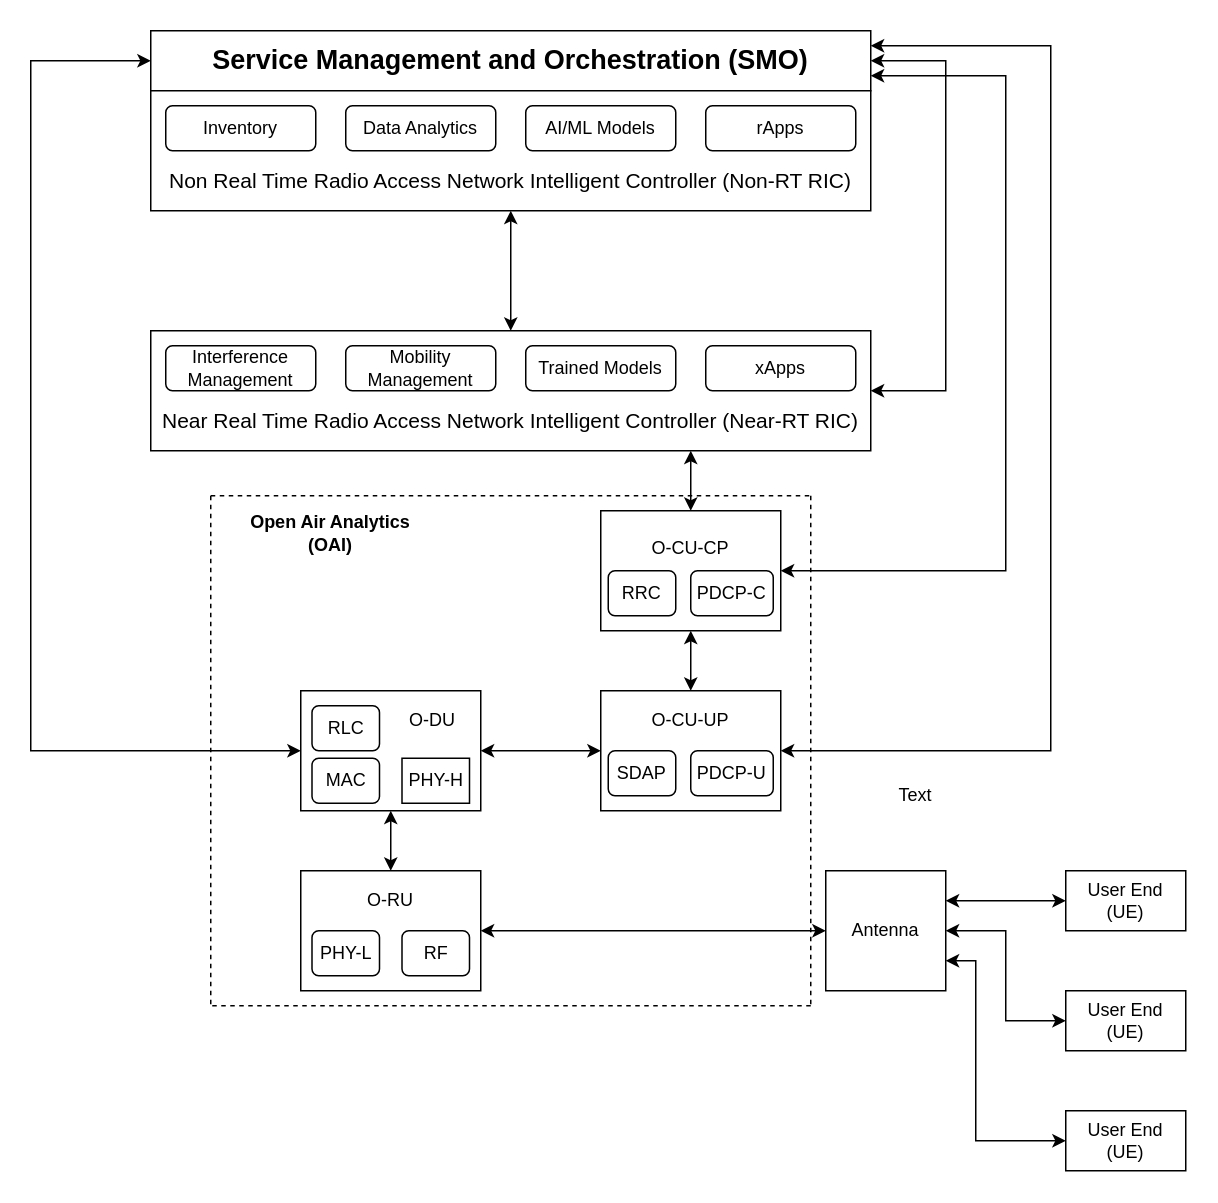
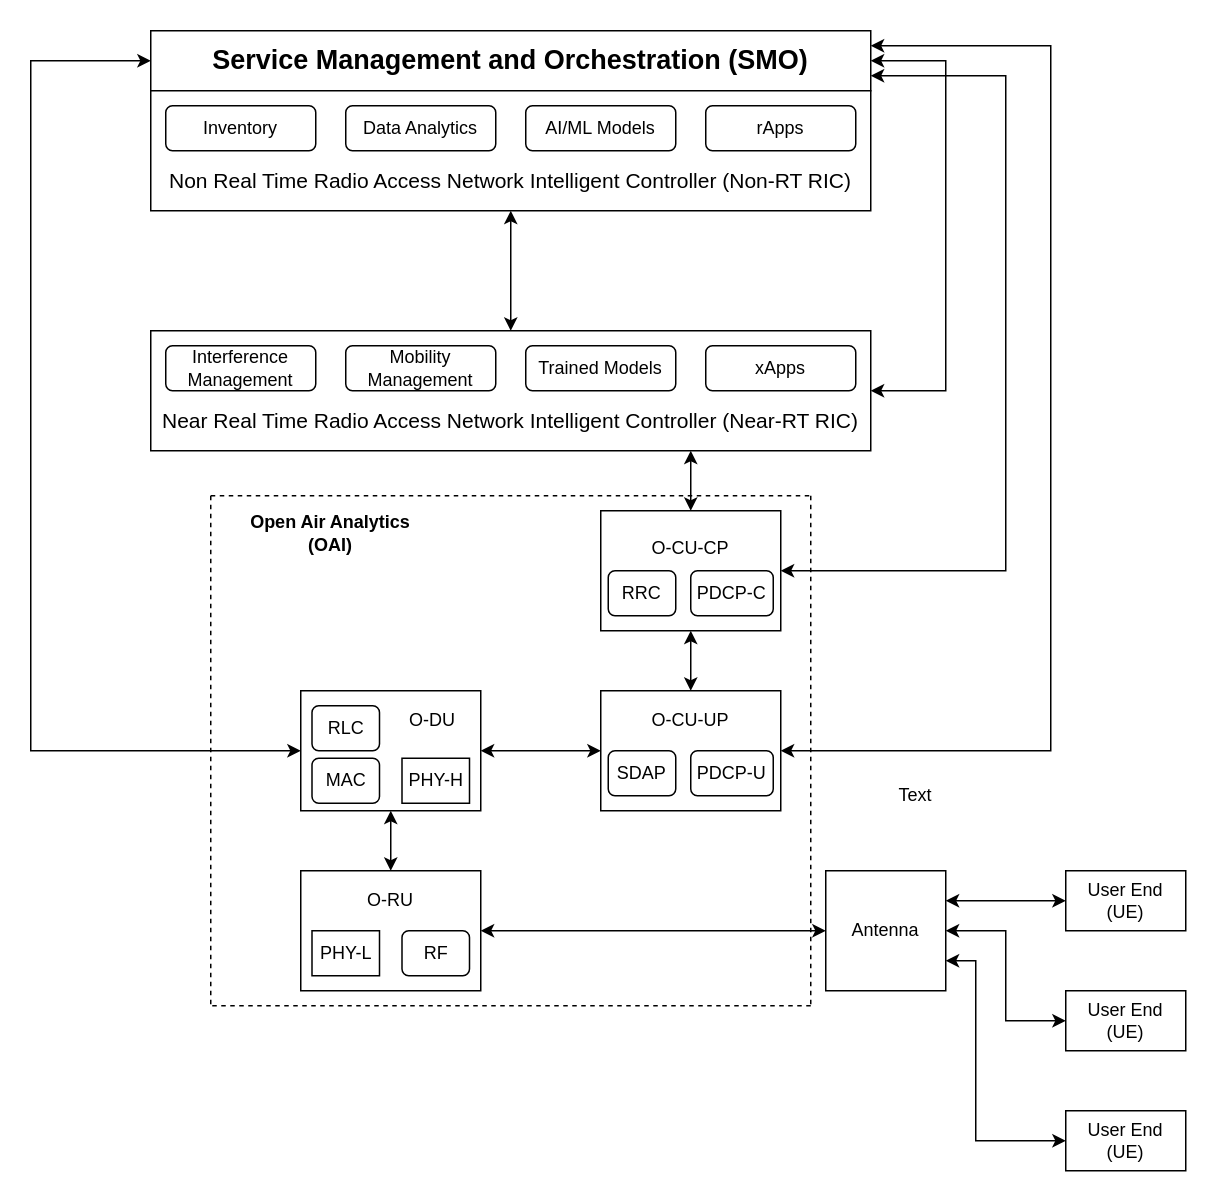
  <mxCell id="0" />
  <mxCell id="1" parent="0" />
  <mxCell id="2" value="&lt;font style=&quot;font-size: 18px;&quot;&gt;Service Management and Orchestration (SMO)&lt;/font&gt;" style="rounded=0;whiteSpace=wrap;html=1;fontStyle=1" parent="1" vertex="1"><mxGeometry x="100" y="20" width="480" height="40" as="geometry" /></mxCell>
  <mxCell id="3" value="" style="rounded=0;whiteSpace=wrap;html=1;" parent="1" vertex="1"><mxGeometry x="100" y="60" width="480" height="80" as="geometry" /></mxCell>
  <mxCell id="4" value="Inventory" style="rounded=1;whiteSpace=wrap;html=1;" parent="1" vertex="1"><mxGeometry x="110" y="70" width="100" height="30" as="geometry" /></mxCell>
  <mxCell id="5" value="Data Analytics" style="rounded=1;whiteSpace=wrap;html=1;" parent="1" vertex="1"><mxGeometry x="230" y="70" width="100" height="30" as="geometry" /></mxCell>
  <mxCell id="6" value="AI/ML Models" style="rounded=1;whiteSpace=wrap;html=1;" parent="1" vertex="1"><mxGeometry x="350" y="70" width="100" height="30" as="geometry" /></mxCell>
  <mxCell id="7" value="rApps" style="rounded=1;whiteSpace=wrap;html=1;" parent="1" vertex="1"><mxGeometry x="470" y="70" width="100" height="30" as="geometry" /></mxCell>
  <mxCell id="8" value="&lt;font style=&quot;font-size: 14px;&quot;&gt;Non Real Time Radio Access Network Intelligent Controller (Non-RT RIC)&lt;/font&gt;" style="text;html=1;align=center;verticalAlign=middle;whiteSpace=wrap;rounded=0;" parent="1" vertex="1"><mxGeometry x="100" y="100" width="480" height="40" as="geometry" /></mxCell>
  <mxCell id="9" value="" style="rounded=0;whiteSpace=wrap;html=1;" parent="1" vertex="1"><mxGeometry x="100" y="220" width="480" height="80" as="geometry" /></mxCell>
  <mxCell id="10" value="Interference Management" style="rounded=1;whiteSpace=wrap;html=1;" parent="1" vertex="1"><mxGeometry x="110" y="230" width="100" height="30" as="geometry" /></mxCell>
  <mxCell id="11" value="Mobility Management" style="rounded=1;whiteSpace=wrap;html=1;" parent="1" vertex="1"><mxGeometry x="230" y="230" width="100" height="30" as="geometry" /></mxCell>
  <mxCell id="12" value="Trained Models" style="rounded=1;whiteSpace=wrap;html=1;" parent="1" vertex="1"><mxGeometry x="350" y="230" width="100" height="30" as="geometry" /></mxCell>
  <mxCell id="13" value="xApps" style="rounded=1;whiteSpace=wrap;html=1;" parent="1" vertex="1"><mxGeometry x="470" y="230" width="100" height="30" as="geometry" /></mxCell>
  <mxCell id="14" value="&lt;font style=&quot;font-size: 14px;&quot;&gt;Near Real Time Radio Access Network Intelligent Controller (Near-RT RIC)&lt;/font&gt;" style="text;html=1;align=center;verticalAlign=middle;whiteSpace=wrap;rounded=0;" parent="1" vertex="1"><mxGeometry x="100" y="260" width="480" height="40" as="geometry" /></mxCell>
  <mxCell id="15" value="" style="endArrow=classic;startArrow=classic;html=1;rounded=0;entryX=0.5;entryY=1;entryDx=0;entryDy=0;exitX=0.5;exitY=0;exitDx=0;exitDy=0;" parent="1" source="9" target="8" edge="1"><mxGeometry width="50" height="50" relative="1" as="geometry"><mxPoint x="390" y="190" as="sourcePoint" /><mxPoint x="390" y="230" as="targetPoint" /></mxGeometry></mxCell>
  <mxCell id="16" value="" style="rounded=0;whiteSpace=wrap;html=1;" parent="1" vertex="1"><mxGeometry x="400" y="340" width="120" height="80" as="geometry" /></mxCell>
  <mxCell id="17" value="" style="rounded=0;whiteSpace=wrap;html=1;" parent="1" vertex="1"><mxGeometry x="400" y="460" width="120" height="80" as="geometry" /></mxCell>
  <mxCell id="18" value="" style="rounded=0;whiteSpace=wrap;html=1;" parent="1" vertex="1"><mxGeometry x="200" y="460" width="120" height="80" as="geometry" /></mxCell>
  <mxCell id="19" value="" style="rounded=0;whiteSpace=wrap;html=1;" parent="1" vertex="1"><mxGeometry x="200" y="580" width="120" height="80" as="geometry" /></mxCell>
  <mxCell id="20" value="Antenna" style="rounded=0;whiteSpace=wrap;html=1;" parent="1" vertex="1"><mxGeometry x="550" y="580" width="80" height="80" as="geometry" /></mxCell>
  <mxCell id="21" value="User End (UE)" style="rounded=0;whiteSpace=wrap;html=1;" parent="1" vertex="1"><mxGeometry x="710" y="580" width="80" height="40" as="geometry" /></mxCell>
  <mxCell id="22" value="User End (UE)" style="rounded=0;whiteSpace=wrap;html=1;" parent="1" vertex="1"><mxGeometry x="710" y="660" width="80" height="40" as="geometry" /></mxCell>
  <mxCell id="23" value="User End (UE)" style="rounded=0;whiteSpace=wrap;html=1;" parent="1" vertex="1"><mxGeometry x="710" y="740" width="80" height="40" as="geometry" /></mxCell>
  <mxCell id="24" value="" style="endArrow=classic;startArrow=classic;html=1;rounded=0;entryX=0;entryY=0.5;entryDx=0;entryDy=0;exitX=1;exitY=0.25;exitDx=0;exitDy=0;" parent="1" source="20" target="21" edge="1"><mxGeometry width="50" height="50" relative="1" as="geometry"><mxPoint x="550" y="580" as="sourcePoint" /><mxPoint x="600" y="530" as="targetPoint" /></mxGeometry></mxCell>
  <mxCell id="25" value="" style="endArrow=classic;startArrow=classic;html=1;rounded=0;entryX=0;entryY=0.5;entryDx=0;entryDy=0;exitX=1;exitY=0.5;exitDx=0;exitDy=0;" parent="1" source="20" target="22" edge="1"><mxGeometry width="50" height="50" relative="1" as="geometry"><mxPoint x="640" y="610" as="sourcePoint" /><mxPoint x="720" y="610" as="targetPoint" /><Array as="points"><mxPoint x="670" y="620" /><mxPoint x="670" y="680" /></Array></mxGeometry></mxCell>
  <mxCell id="26" value="" style="endArrow=classic;startArrow=classic;html=1;rounded=0;entryX=0;entryY=0.5;entryDx=0;entryDy=0;exitX=1;exitY=0.75;exitDx=0;exitDy=0;" parent="1" source="20" target="23" edge="1"><mxGeometry width="50" height="50" relative="1" as="geometry"><mxPoint x="650" y="620" as="sourcePoint" /><mxPoint x="730" y="620" as="targetPoint" /><Array as="points"><mxPoint x="650" y="640" /><mxPoint x="650" y="760" /></Array></mxGeometry></mxCell>
  <mxCell id="27" value="" style="endArrow=classic;startArrow=classic;html=1;rounded=0;entryX=0;entryY=0.5;entryDx=0;entryDy=0;exitX=1;exitY=0.5;exitDx=0;exitDy=0;" parent="1" source="19" target="20" edge="1"><mxGeometry width="50" height="50" relative="1" as="geometry"><mxPoint x="450" y="610" as="sourcePoint" /><mxPoint x="530" y="610" as="targetPoint" /></mxGeometry></mxCell>
  <mxCell id="28" value="" style="endArrow=classic;startArrow=classic;html=1;rounded=0;entryX=0;entryY=0.5;entryDx=0;entryDy=0;exitX=1;exitY=0.5;exitDx=0;exitDy=0;" parent="1" source="18" target="17" edge="1"><mxGeometry width="50" height="50" relative="1" as="geometry"><mxPoint x="330" y="630" as="sourcePoint" /><mxPoint x="370" y="630" as="targetPoint" /></mxGeometry></mxCell>
  <mxCell id="29" value="" style="endArrow=classic;startArrow=classic;html=1;rounded=0;entryX=0.5;entryY=1;entryDx=0;entryDy=0;exitX=0.5;exitY=0;exitDx=0;exitDy=0;" parent="1" source="19" target="18" edge="1"><mxGeometry width="50" height="50" relative="1" as="geometry"><mxPoint x="330" y="510" as="sourcePoint" /><mxPoint x="410" y="510" as="targetPoint" /></mxGeometry></mxCell>
  <mxCell id="30" value="" style="endArrow=classic;startArrow=classic;html=1;rounded=0;entryX=0.5;entryY=1;entryDx=0;entryDy=0;" parent="1" source="17" target="16" edge="1"><mxGeometry width="50" height="50" relative="1" as="geometry"><mxPoint x="340" y="520" as="sourcePoint" /><mxPoint x="420" y="520" as="targetPoint" /></mxGeometry></mxCell>
  <mxCell id="31" value="" style="endArrow=classic;startArrow=classic;html=1;rounded=0;exitX=0.5;exitY=0;exitDx=0;exitDy=0;" parent="1" source="16" edge="1"><mxGeometry width="50" height="50" relative="1" as="geometry"><mxPoint x="450" y="470" as="sourcePoint" /><mxPoint x="460" y="300" as="targetPoint" /></mxGeometry></mxCell>
  <mxCell id="32" value="" style="endArrow=classic;startArrow=classic;html=1;rounded=0;entryX=1;entryY=0.75;entryDx=0;entryDy=0;exitX=1;exitY=0.5;exitDx=0;exitDy=0;" parent="1" source="16" target="2" edge="1"><mxGeometry width="50" height="50" relative="1" as="geometry"><mxPoint x="340" y="280" as="sourcePoint" /><mxPoint x="390" y="230" as="targetPoint" /><Array as="points"><mxPoint x="670" y="380" /><mxPoint x="670" y="50" /></Array></mxGeometry></mxCell>
  <mxCell id="33" value="" style="endArrow=classic;startArrow=classic;html=1;rounded=0;entryX=1;entryY=0.5;entryDx=0;entryDy=0;exitX=1;exitY=0;exitDx=0;exitDy=0;" parent="1" source="14" target="2" edge="1"><mxGeometry width="50" height="50" relative="1" as="geometry"><mxPoint x="670" y="260" as="sourcePoint" /><mxPoint x="590" y="60" as="targetPoint" /><Array as="points"><mxPoint x="630" y="260" /><mxPoint x="630" y="40" /></Array></mxGeometry></mxCell>
  <mxCell id="34" value="" style="endArrow=classic;startArrow=classic;html=1;rounded=0;entryX=1;entryY=0.5;entryDx=0;entryDy=0;exitX=1;exitY=0.25;exitDx=0;exitDy=0;" parent="1" source="2" target="17" edge="1"><mxGeometry width="50" height="50" relative="1" as="geometry"><mxPoint x="710" y="160" as="sourcePoint" /><mxPoint x="390" y="330" as="targetPoint" /><Array as="points"><mxPoint x="700" y="30" /><mxPoint x="700" y="500" /></Array></mxGeometry></mxCell>
  <mxCell id="35" value="" style="endArrow=classic;startArrow=classic;html=1;rounded=0;entryX=0;entryY=0.5;entryDx=0;entryDy=0;exitX=0;exitY=0.5;exitDx=0;exitDy=0;" parent="1" source="18" target="2" edge="1"><mxGeometry width="50" height="50" relative="1" as="geometry"><mxPoint x="340" y="280" as="sourcePoint" /><mxPoint x="390" y="230" as="targetPoint" /><Array as="points"><mxPoint x="20" y="500" /><mxPoint x="20" y="40" /></Array></mxGeometry></mxCell>
  <mxCell id="36" value="O-RU" style="text;html=1;align=center;verticalAlign=middle;whiteSpace=wrap;rounded=0;" vertex="1" parent="1"><mxGeometry x="230" y="585" width="60" height="30" as="geometry" /></mxCell>
  <mxCell id="37" value="RLC" style="rounded=1;whiteSpace=wrap;html=1;" vertex="1" parent="1"><mxGeometry x="207.5" y="470" width="45" height="30" as="geometry" /></mxCell>
  <mxCell id="38" value="MAC" style="rounded=1;whiteSpace=wrap;html=1;" vertex="1" parent="1"><mxGeometry x="207.5" y="505" width="45" height="30" as="geometry" /></mxCell>
  <mxCell id="39" value="O-DU" style="text;html=1;align=center;verticalAlign=middle;whiteSpace=wrap;rounded=0;" vertex="1" parent="1"><mxGeometry x="257.5" y="465" width="60" height="30" as="geometry" /></mxCell>
  <mxCell id="40" value="O-CU-UP" style="text;html=1;align=center;verticalAlign=middle;whiteSpace=wrap;rounded=0;" vertex="1" parent="1"><mxGeometry x="430" y="465" width="60" height="30" as="geometry" /></mxCell>
  <mxCell id="41" value="O-CU-CP" style="text;html=1;align=center;verticalAlign=middle;whiteSpace=wrap;rounded=0;" vertex="1" parent="1"><mxGeometry x="430" y="350" width="60" height="30" as="geometry" /></mxCell>
  <mxCell id="42" value="RRC" style="rounded=1;whiteSpace=wrap;html=1;" vertex="1" parent="1"><mxGeometry x="405" y="380" width="45" height="30" as="geometry" /></mxCell>
  <mxCell id="43" value="PDCP-C" style="rounded=1;whiteSpace=wrap;html=1;" vertex="1" parent="1"><mxGeometry x="460" y="380" width="55" height="30" as="geometry" /></mxCell>
  <mxCell id="44" value="SDAP" style="rounded=1;whiteSpace=wrap;html=1;" vertex="1" parent="1"><mxGeometry x="405" y="500" width="45" height="30" as="geometry" /></mxCell>
  <mxCell id="45" value="PDCP-U" style="rounded=1;whiteSpace=wrap;html=1;" vertex="1" parent="1"><mxGeometry x="460" y="500" width="55" height="30" as="geometry" /></mxCell>
  <mxCell id="46" value="PHY-H" style="whiteSpace=wrap;html=1;rounded=0;" vertex="1" parent="1"><mxGeometry x="267.5" y="505" width="45" height="30" as="geometry" /></mxCell>
  <mxCell id="47" value="RF" style="rounded=1;whiteSpace=wrap;html=1;" vertex="1" parent="1"><mxGeometry x="267.5" y="620" width="45" height="30" as="geometry" /></mxCell>
- <mxCell id="48" value="PHY-L" style="rounded=1;whiteSpace=wrap;html=1;" vertex="1" parent="1"><mxGeometry x="207.5" y="620" width="45" height="30" as="geometry" /></mxCell>
+ <mxCell id="48" value="PHY-L" style="whiteSpace=wrap;html=1;rounded=0;" vertex="1" parent="1"><mxGeometry x="207.5" y="620" width="45" height="30" as="geometry" /></mxCell>
  <mxCell id="49" value="" style="endArrow=none;html=1;rounded=0;dashed=1;" edge="1" parent="1"><mxGeometry width="50" height="50" relative="1" as="geometry"><mxPoint x="140" y="330" as="sourcePoint" /><mxPoint x="140" y="670" as="targetPoint" /></mxGeometry></mxCell>
  <mxCell id="50" value="" style="endArrow=none;html=1;rounded=0;dashed=1;" edge="1" parent="1"><mxGeometry width="50" height="50" relative="1" as="geometry"><mxPoint x="540" y="670" as="sourcePoint" /><mxPoint x="140" y="670" as="targetPoint" /></mxGeometry></mxCell>
  <mxCell id="51" value="" style="endArrow=none;html=1;rounded=0;dashed=1;" edge="1" parent="1"><mxGeometry width="50" height="50" relative="1" as="geometry"><mxPoint x="540" y="330" as="sourcePoint" /><mxPoint x="540" y="670" as="targetPoint" /></mxGeometry></mxCell>
  <mxCell id="52" value="" style="endArrow=none;html=1;rounded=0;dashed=1;" edge="1" parent="1"><mxGeometry width="50" height="50" relative="1" as="geometry"><mxPoint x="140" y="330" as="sourcePoint" /><mxPoint x="540" y="330" as="targetPoint" /></mxGeometry></mxCell>
  <mxCell id="53" value="Open Air Analytics (OAI)" style="text;html=1;align=center;verticalAlign=middle;whiteSpace=wrap;rounded=0;fontStyle=1" vertex="1" parent="1"><mxGeometry x="150" y="340" width="140" height="30" as="geometry" /></mxCell>
  <mxCell id="54" value="Text" style="text;html=1;align=center;verticalAlign=middle;whiteSpace=wrap;rounded=0;" vertex="1" parent="1"><mxGeometry x="580" y="515" width="60" height="30" as="geometry" /></mxCell>
